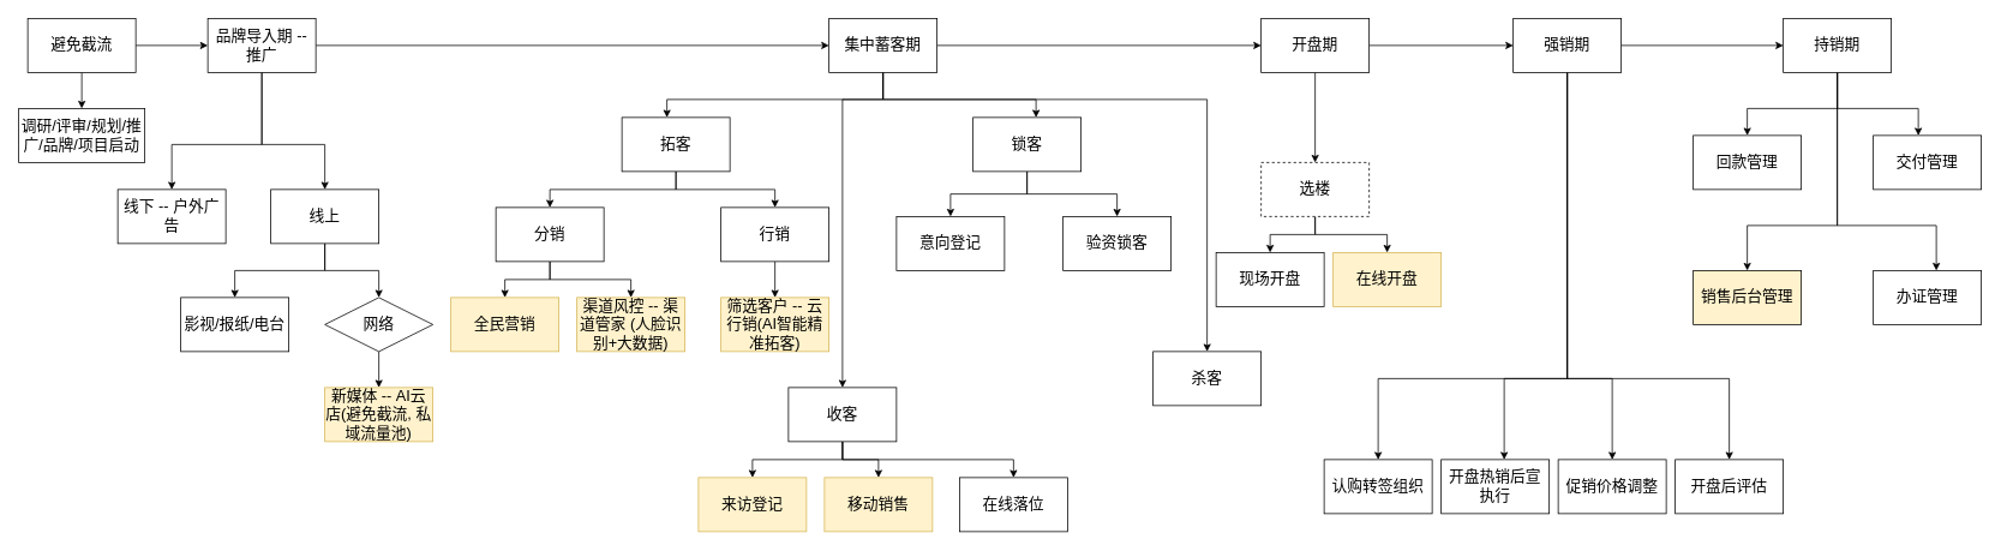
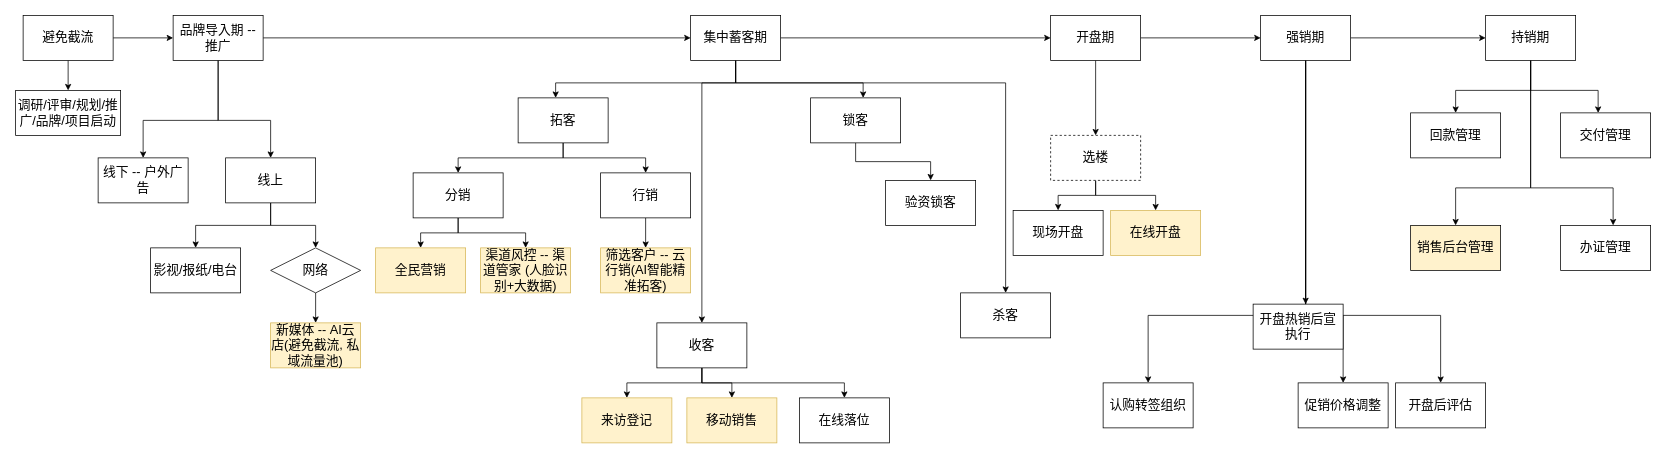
  <mxCell id="0" />
  <mxCell id="1" parent="0" />
  <mxCell id="2" value="" style="edgeStyle=orthogonalEdgeStyle;rounded=0;orthogonalLoop=1;jettySize=auto;html=1;fontSize=17;" edge="1" parent="1" source="4" target="8"><mxGeometry relative="1" as="geometry" /></mxCell>
  <mxCell id="3" value="" style="edgeStyle=orthogonalEdgeStyle;rounded=0;orthogonalLoop=1;jettySize=auto;html=1;fontSize=17;" edge="1" parent="1" source="4" target="15"><mxGeometry relative="1" as="geometry" /></mxCell>
  <mxCell id="4" value="避免截流" style="rounded=0;whiteSpace=wrap;html=1;fontSize=17;" vertex="1" parent="1"><mxGeometry x="30" y="20" width="120" height="60" as="geometry" /></mxCell>
  <mxCell id="5" value="" style="edgeStyle=orthogonalEdgeStyle;rounded=0;orthogonalLoop=1;jettySize=auto;html=1;fontSize=17;" edge="1" parent="1" source="8" target="14"><mxGeometry relative="1" as="geometry" /></mxCell>
  <mxCell id="6" value="" style="edgeStyle=orthogonalEdgeStyle;rounded=0;orthogonalLoop=1;jettySize=auto;html=1;fontSize=17;" edge="1" parent="1" source="8" target="16"><mxGeometry relative="1" as="geometry"><Array as="points"><mxPoint x="290" y="160" /><mxPoint x="190" y="160" /></Array></mxGeometry></mxCell>
  <mxCell id="7" value="" style="edgeStyle=orthogonalEdgeStyle;rounded=0;orthogonalLoop=1;jettySize=auto;html=1;fontSize=17;" edge="1" parent="1" source="8" target="19"><mxGeometry relative="1" as="geometry"><Array as="points"><mxPoint x="290" y="160" /><mxPoint x="360" y="160" /></Array></mxGeometry></mxCell>
  <mxCell id="8" value="品牌导入期 -- 推广" style="whiteSpace=wrap;html=1;rounded=0;fontSize=17;" vertex="1" parent="1"><mxGeometry x="230" y="20" width="120" height="60" as="geometry" /></mxCell>
  <mxCell id="9" value="" style="edgeStyle=orthogonalEdgeStyle;rounded=0;orthogonalLoop=1;jettySize=auto;html=1;fontSize=17;" edge="1" parent="1" source="14" target="26"><mxGeometry relative="1" as="geometry"><Array as="points"><mxPoint x="980" y="110" /><mxPoint x="740" y="110" /></Array></mxGeometry></mxCell>
  <mxCell id="10" value="" style="edgeStyle=orthogonalEdgeStyle;rounded=0;orthogonalLoop=1;jettySize=auto;html=1;fontSize=17;" edge="1" parent="1" source="14" target="38"><mxGeometry relative="1" as="geometry"><Array as="points"><mxPoint x="980" y="110" /><mxPoint x="935" y="110" /></Array></mxGeometry></mxCell>
  <mxCell id="11" value="" style="edgeStyle=orthogonalEdgeStyle;rounded=0;orthogonalLoop=1;jettySize=auto;html=1;fontSize=17;" edge="1" parent="1" source="14" target="42"><mxGeometry relative="1" as="geometry"><Array as="points"><mxPoint x="980" y="110" /><mxPoint x="1340" y="110" /></Array></mxGeometry></mxCell>
  <mxCell id="12" value="" style="edgeStyle=orthogonalEdgeStyle;rounded=0;orthogonalLoop=1;jettySize=auto;html=1;fontSize=17;" edge="1" parent="1" source="14" target="45"><mxGeometry relative="1" as="geometry"><Array as="points"><mxPoint x="980" y="110" /><mxPoint x="1150" y="110" /></Array></mxGeometry></mxCell>
  <mxCell id="13" value="" style="edgeStyle=orthogonalEdgeStyle;rounded=0;orthogonalLoop=1;jettySize=auto;html=1;fontSize=17;" edge="1" parent="1" source="14" target="50"><mxGeometry relative="1" as="geometry" /></mxCell>
  <mxCell id="14" value="集中蓄客期" style="whiteSpace=wrap;html=1;rounded=0;fontSize=17;" vertex="1" parent="1"><mxGeometry x="920" y="20" width="120" height="60" as="geometry" /></mxCell>
  <mxCell id="15" value="调研/评审/规划/推广/品牌/项目启动" style="whiteSpace=wrap;html=1;rounded=0;fontSize=17;" vertex="1" parent="1"><mxGeometry x="20" y="120" width="140" height="60" as="geometry" /></mxCell>
  <mxCell id="16" value="线下 -- 户外广告" style="whiteSpace=wrap;html=1;rounded=0;fontSize=17;" vertex="1" parent="1"><mxGeometry x="130" y="210" width="120" height="60" as="geometry" /></mxCell>
  <mxCell id="17" value="" style="edgeStyle=orthogonalEdgeStyle;rounded=0;orthogonalLoop=1;jettySize=auto;html=1;fontSize=17;" edge="1" parent="1" source="19" target="20"><mxGeometry relative="1" as="geometry" /></mxCell>
  <mxCell id="18" value="" style="edgeStyle=orthogonalEdgeStyle;rounded=0;orthogonalLoop=1;jettySize=auto;html=1;fontSize=17;" edge="1" parent="1" source="19" target="22"><mxGeometry relative="1" as="geometry" /></mxCell>
  <mxCell id="19" value="线上" style="whiteSpace=wrap;html=1;rounded=0;fontSize=17;" vertex="1" parent="1"><mxGeometry x="300" y="210" width="120" height="60" as="geometry" /></mxCell>
  <mxCell id="20" value="影视/报纸/电台" style="whiteSpace=wrap;html=1;rounded=0;fontSize=17;" vertex="1" parent="1"><mxGeometry x="200" y="330" width="120" height="60" as="geometry" /></mxCell>
  <mxCell id="21" value="" style="edgeStyle=orthogonalEdgeStyle;rounded=0;orthogonalLoop=1;jettySize=auto;html=1;fontSize=17;" edge="1" parent="1" source="22" target="23"><mxGeometry relative="1" as="geometry" /></mxCell>
  <mxCell id="22" value="网络" style="rhombus;whiteSpace=wrap;html=1;fontSize=17;" vertex="1" parent="1"><mxGeometry x="360" y="330" width="120" height="60" as="geometry" /></mxCell>
  <mxCell id="23" value="新媒体 -- AI云店(避免截流, 私域流量池)" style="whiteSpace=wrap;html=1;rounded=0;fillColor=#fff2cc;strokeColor=#d6b656;fontSize=17;" vertex="1" parent="1"><mxGeometry x="360" y="430" width="120" height="60" as="geometry" /></mxCell>
  <mxCell id="24" value="" style="edgeStyle=orthogonalEdgeStyle;rounded=0;orthogonalLoop=1;jettySize=auto;html=1;fontSize=17;" edge="1" parent="1" source="26" target="29"><mxGeometry relative="1" as="geometry"><Array as="points"><mxPoint x="750" y="210" /><mxPoint x="610" y="210" /><mxPoint x="610" y="260" /></Array></mxGeometry></mxCell>
  <mxCell id="25" value="" style="edgeStyle=orthogonalEdgeStyle;rounded=0;orthogonalLoop=1;jettySize=auto;html=1;fontSize=17;" edge="1" parent="1" source="26" target="31"><mxGeometry relative="1" as="geometry"><Array as="points"><mxPoint x="750" y="210" /><mxPoint x="860" y="210" /></Array></mxGeometry></mxCell>
  <mxCell id="26" value="拓客" style="whiteSpace=wrap;html=1;rounded=0;fontSize=17;" vertex="1" parent="1"><mxGeometry x="690" y="130" width="120" height="60" as="geometry" /></mxCell>
  <mxCell id="27" value="" style="edgeStyle=orthogonalEdgeStyle;rounded=0;orthogonalLoop=1;jettySize=auto;html=1;fontSize=17;" edge="1" parent="1" source="29" target="32"><mxGeometry relative="1" as="geometry" /></mxCell>
  <mxCell id="28" value="" style="edgeStyle=orthogonalEdgeStyle;rounded=0;orthogonalLoop=1;jettySize=auto;html=1;fontSize=17;" edge="1" parent="1" source="29" target="33"><mxGeometry relative="1" as="geometry" /></mxCell>
  <mxCell id="29" value="分销" style="whiteSpace=wrap;html=1;rounded=0;fontSize=17;" vertex="1" parent="1"><mxGeometry x="550" y="230" width="120" height="60" as="geometry" /></mxCell>
  <mxCell id="30" value="" style="edgeStyle=orthogonalEdgeStyle;rounded=0;orthogonalLoop=1;jettySize=auto;html=1;fontSize=17;" edge="1" parent="1" source="31" target="34"><mxGeometry relative="1" as="geometry" /></mxCell>
  <mxCell id="31" value="行销" style="whiteSpace=wrap;html=1;rounded=0;fontSize=17;" vertex="1" parent="1"><mxGeometry x="800" y="230" width="120" height="60" as="geometry" /></mxCell>
  <mxCell id="32" value="全民营销" style="whiteSpace=wrap;html=1;rounded=0;fillColor=#fff2cc;strokeColor=#d6b656;fontSize=17;" vertex="1" parent="1"><mxGeometry x="500" y="330" width="120" height="60" as="geometry" /></mxCell>
  <mxCell id="33" value="渠道风控 -- 渠道管家 (人脸识别+大数据)" style="whiteSpace=wrap;html=1;rounded=0;fillColor=#fff2cc;strokeColor=#d6b656;fontSize=17;" vertex="1" parent="1"><mxGeometry x="640" y="330" width="120" height="60" as="geometry" /></mxCell>
  <mxCell id="34" value="筛选客户 -- 云行销(AI智能精准拓客)" style="whiteSpace=wrap;html=1;rounded=0;fillColor=#fff2cc;strokeColor=#d6b656;fontSize=17;" vertex="1" parent="1"><mxGeometry x="800" y="330" width="120" height="60" as="geometry" /></mxCell>
  <mxCell id="35" value="" style="edgeStyle=orthogonalEdgeStyle;rounded=0;orthogonalLoop=1;jettySize=auto;html=1;fontSize=17;" edge="1" parent="1" source="38" target="39"><mxGeometry relative="1" as="geometry"><Array as="points"><mxPoint x="935" y="510" /><mxPoint x="835" y="510" /></Array></mxGeometry></mxCell>
  <mxCell id="36" value="" style="edgeStyle=orthogonalEdgeStyle;rounded=0;orthogonalLoop=1;jettySize=auto;html=1;fontSize=17;" edge="1" parent="1" source="38" target="40"><mxGeometry relative="1" as="geometry"><Array as="points"><mxPoint x="935" y="510" /><mxPoint x="975" y="510" /></Array></mxGeometry></mxCell>
  <mxCell id="37" value="" style="edgeStyle=orthogonalEdgeStyle;rounded=0;orthogonalLoop=1;jettySize=auto;html=1;fontSize=17;" edge="1" parent="1" source="38" target="41"><mxGeometry relative="1" as="geometry"><Array as="points"><mxPoint x="935" y="510" /><mxPoint x="1125" y="510" /></Array></mxGeometry></mxCell>
  <mxCell id="38" value="收客" style="whiteSpace=wrap;html=1;rounded=0;fontSize=17;" vertex="1" parent="1"><mxGeometry x="875" y="430" width="120" height="60" as="geometry" /></mxCell>
  <mxCell id="39" value="来访登记" style="whiteSpace=wrap;html=1;rounded=0;fillColor=#fff2cc;strokeColor=#d6b656;fontSize=17;" vertex="1" parent="1"><mxGeometry x="775" y="530" width="120" height="60" as="geometry" /></mxCell>
  <mxCell id="40" value="移动销售" style="whiteSpace=wrap;html=1;rounded=0;fillColor=#fff2cc;strokeColor=#d6b656;fontSize=17;" vertex="1" parent="1"><mxGeometry x="915" y="530" width="120" height="60" as="geometry" /></mxCell>
  <mxCell id="41" value="&lt;div style=&quot;font-size: 17px;&quot;&gt;在线落位&lt;/div&gt;" style="whiteSpace=wrap;html=1;rounded=0;fontSize=17;" vertex="1" parent="1"><mxGeometry x="1065" y="530" width="120" height="60" as="geometry" /></mxCell>
  <mxCell id="42" value="杀客" style="whiteSpace=wrap;html=1;rounded=0;fontSize=17;" vertex="1" parent="1"><mxGeometry x="1280" y="390" width="120" height="60" as="geometry" /></mxCell>
- <mxCell id="43" value="" style="edgeStyle=orthogonalEdgeStyle;rounded=0;orthogonalLoop=1;jettySize=auto;html=1;fontSize=17;" edge="1" parent="1" source="45" target="46"><mxGeometry relative="1" as="geometry" /></mxCell>
  <mxCell id="44" value="" style="edgeStyle=orthogonalEdgeStyle;rounded=0;orthogonalLoop=1;jettySize=auto;html=1;fontSize=17;" edge="1" parent="1" source="45" target="47"><mxGeometry relative="1" as="geometry" /></mxCell>
  <mxCell id="45" value="锁客" style="whiteSpace=wrap;html=1;rounded=0;fontSize=17;" vertex="1" parent="1"><mxGeometry x="1080" y="130" width="120" height="60" as="geometry" /></mxCell>
- <mxCell id="46" value="意向登记" style="whiteSpace=wrap;html=1;rounded=0;fontSize=17;" vertex="1" parent="1"><mxGeometry x="995" y="240" width="120" height="60" as="geometry" /></mxCell>
  <mxCell id="47" value="验资锁客" style="whiteSpace=wrap;html=1;rounded=0;fontSize=17;" vertex="1" parent="1"><mxGeometry x="1180" y="240" width="120" height="60" as="geometry" /></mxCell>
  <mxCell id="48" value="" style="edgeStyle=orthogonalEdgeStyle;rounded=0;orthogonalLoop=1;jettySize=auto;html=1;fontSize=17;" edge="1" parent="1" source="50" target="53"><mxGeometry relative="1" as="geometry" /></mxCell>
  <mxCell id="49" value="" style="edgeStyle=orthogonalEdgeStyle;rounded=0;orthogonalLoop=1;jettySize=auto;html=1;fontSize=17;" edge="1" parent="1" source="50" target="61"><mxGeometry relative="1" as="geometry" /></mxCell>
  <mxCell id="50" value="开盘期" style="whiteSpace=wrap;html=1;rounded=0;fontSize=17;" vertex="1" parent="1"><mxGeometry x="1400" y="20" width="120" height="60" as="geometry" /></mxCell>
  <mxCell id="51" value="" style="edgeStyle=orthogonalEdgeStyle;rounded=0;orthogonalLoop=1;jettySize=auto;html=1;fontSize=17;" edge="1" parent="1" source="53" target="54"><mxGeometry relative="1" as="geometry" /></mxCell>
  <mxCell id="52" value="" style="edgeStyle=orthogonalEdgeStyle;rounded=0;orthogonalLoop=1;jettySize=auto;html=1;fontSize=17;" edge="1" parent="1" source="53" target="55"><mxGeometry relative="1" as="geometry" /></mxCell>
  <mxCell id="53" value="选楼" style="whiteSpace=wrap;html=1;rounded=0;fontSize=17;dashed=1;" vertex="1" parent="1"><mxGeometry x="1400" y="180" width="120" height="60" as="geometry" /></mxCell>
  <mxCell id="54" value="现场开盘" style="whiteSpace=wrap;html=1;rounded=0;fontSize=17;" vertex="1" parent="1"><mxGeometry x="1350" y="280" width="120" height="60" as="geometry" /></mxCell>
  <mxCell id="55" value="在线开盘" style="whiteSpace=wrap;html=1;rounded=0;fontSize=17;fillColor=#fff2cc;strokeColor=#d6b656;" vertex="1" parent="1"><mxGeometry x="1480" y="280" width="120" height="60" as="geometry" /></mxCell>
  <mxCell id="56" value="" style="edgeStyle=orthogonalEdgeStyle;rounded=0;orthogonalLoop=1;jettySize=auto;html=1;fontSize=17;" edge="1" parent="1" source="61" target="62"><mxGeometry relative="1" as="geometry"><Array as="points"><mxPoint x="1740" y="420" /><mxPoint x="1530" y="420" /></Array></mxGeometry></mxCell>
  <mxCell id="57" value="" style="edgeStyle=orthogonalEdgeStyle;rounded=0;orthogonalLoop=1;jettySize=auto;html=1;fontSize=17;" edge="1" parent="1" source="61" target="63"><mxGeometry relative="1" as="geometry"><Array as="points"><mxPoint x="1740" y="420" /><mxPoint x="1670" y="420" /></Array></mxGeometry></mxCell>
  <mxCell id="58" value="" style="edgeStyle=orthogonalEdgeStyle;rounded=0;orthogonalLoop=1;jettySize=auto;html=1;fontSize=17;" edge="1" parent="1" source="61" target="64"><mxGeometry relative="1" as="geometry"><Array as="points"><mxPoint x="1740" y="420" /><mxPoint x="1790" y="420" /></Array></mxGeometry></mxCell>
  <mxCell id="59" value="" style="edgeStyle=orthogonalEdgeStyle;rounded=0;orthogonalLoop=1;jettySize=auto;html=1;fontSize=17;" edge="1" parent="1" source="61" target="65"><mxGeometry relative="1" as="geometry"><Array as="points"><mxPoint x="1740" y="420" /><mxPoint x="1920" y="420" /></Array></mxGeometry></mxCell>
  <mxCell id="60" value="" style="edgeStyle=orthogonalEdgeStyle;rounded=0;orthogonalLoop=1;jettySize=auto;html=1;fontSize=17;" edge="1" parent="1" source="61" target="70"><mxGeometry relative="1" as="geometry" /></mxCell>
  <mxCell id="61" value="强销期" style="whiteSpace=wrap;html=1;rounded=0;fontSize=17;" vertex="1" parent="1"><mxGeometry x="1680" y="20" width="120" height="60" as="geometry" /></mxCell>
  <mxCell id="62" value="认购转签组织" style="whiteSpace=wrap;html=1;rounded=0;fontSize=17;" vertex="1" parent="1"><mxGeometry x="1470" y="510" width="120" height="60" as="geometry" /></mxCell>
- <mxCell id="63" value="开盘热销后宣执行" style="whiteSpace=wrap;html=1;rounded=0;fontSize=17;" vertex="1" parent="1"><mxGeometry x="1600" y="510" width="120" height="60" as="geometry" /></mxCell>
+ <mxCell id="63" value="开盘热销后宣执行" style="whiteSpace=wrap;html=1;rounded=0;fontSize=17;" vertex="1" parent="1"><mxGeometry x="1670" y="405" width="120" height="60" as="geometry" /></mxCell>
  <mxCell id="64" value="促销价格调整" style="whiteSpace=wrap;html=1;rounded=0;fontSize=17;" vertex="1" parent="1"><mxGeometry x="1730" y="510" width="120" height="60" as="geometry" /></mxCell>
  <mxCell id="65" value="开盘后评估" style="whiteSpace=wrap;html=1;rounded=0;fontSize=17;" vertex="1" parent="1"><mxGeometry x="1860" y="510" width="120" height="60" as="geometry" /></mxCell>
  <mxCell id="66" value="" style="edgeStyle=orthogonalEdgeStyle;rounded=0;orthogonalLoop=1;jettySize=auto;html=1;fontSize=17;" edge="1" parent="1" source="70" target="71"><mxGeometry relative="1" as="geometry"><Array as="points"><mxPoint x="2040" y="120" /><mxPoint x="1940" y="120" /></Array></mxGeometry></mxCell>
  <mxCell id="67" value="" style="edgeStyle=orthogonalEdgeStyle;rounded=0;orthogonalLoop=1;jettySize=auto;html=1;fontSize=17;" edge="1" parent="1" source="70" target="72"><mxGeometry relative="1" as="geometry"><Array as="points"><mxPoint x="2040" y="250" /><mxPoint x="1940" y="250" /></Array></mxGeometry></mxCell>
  <mxCell id="68" value="" style="edgeStyle=orthogonalEdgeStyle;rounded=0;orthogonalLoop=1;jettySize=auto;html=1;fontSize=17;" edge="1" parent="1" source="70" target="73"><mxGeometry relative="1" as="geometry"><Array as="points"><mxPoint x="2040" y="120" /><mxPoint x="2130" y="120" /></Array></mxGeometry></mxCell>
  <mxCell id="69" value="" style="edgeStyle=orthogonalEdgeStyle;rounded=0;orthogonalLoop=1;jettySize=auto;html=1;fontSize=17;" edge="1" parent="1" source="70" target="74"><mxGeometry relative="1" as="geometry"><Array as="points"><mxPoint x="2040" y="250" /><mxPoint x="2150" y="250" /></Array></mxGeometry></mxCell>
  <mxCell id="70" value="持销期" style="whiteSpace=wrap;html=1;rounded=0;fontSize=17;" vertex="1" parent="1"><mxGeometry x="1980" y="20" width="120" height="60" as="geometry" /></mxCell>
  <mxCell id="71" value="回款管理" style="whiteSpace=wrap;html=1;rounded=0;fontSize=17;" vertex="1" parent="1"><mxGeometry x="1880" y="150" width="120" height="60" as="geometry" /></mxCell>
  <mxCell id="72" value="销售后台管理" style="whiteSpace=wrap;html=1;rounded=0;fontSize=17;fillColor=#fff2cc;" vertex="1" parent="1"><mxGeometry x="1880" y="300" width="120" height="60" as="geometry" /></mxCell>
  <mxCell id="73" value="交付管理" style="whiteSpace=wrap;html=1;rounded=0;fontSize=17;" vertex="1" parent="1"><mxGeometry x="2080" y="150" width="120" height="60" as="geometry" /></mxCell>
  <mxCell id="74" value="办证管理" style="whiteSpace=wrap;html=1;rounded=0;fontSize=17;" vertex="1" parent="1"><mxGeometry x="2080" y="300" width="120" height="60" as="geometry" /></mxCell>
